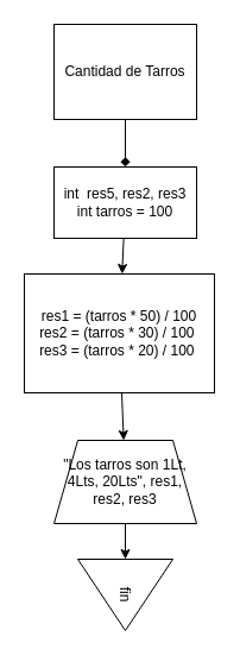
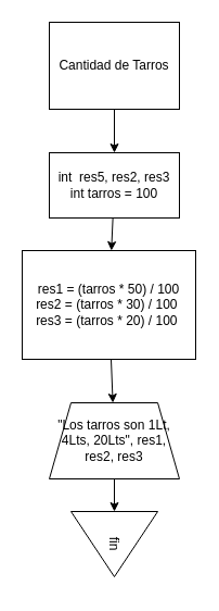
  <mxCell id="0" />
  <mxCell id="1" parent="0" />
- <mxCell id="2" value="" style="edgeStyle=none;html=1;endArrow=diamond;" edge="1" parent="1" source="3" target="5"><mxGeometry relative="1" as="geometry" /></mxCell>
+ <mxCell id="2" value="" style="edgeStyle=none;html=1;" edge="1" parent="1" source="3" target="5"><mxGeometry relative="1" as="geometry" /></mxCell>
  <mxCell id="3" value="Cantidad de Tarros" style="whiteSpace=wrap;html=1;rounded=0;" vertex="1" parent="1"><mxGeometry x="45" y="20" width="120" height="80" as="geometry" /></mxCell>
  <mxCell id="4" style="edgeStyle=none;html=1;" edge="1" parent="1" source="5" target="7"><mxGeometry relative="1" as="geometry"><mxPoint x="105" y="230" as="targetPoint" /></mxGeometry></mxCell>
  <mxCell id="5" value="int&amp;nbsp; res5, res2, res3&lt;br&gt;int tarros = 100" style="whiteSpace=wrap;html=1;" vertex="1" parent="1"><mxGeometry x="45" y="140" width="120" height="60" as="geometry" /></mxCell>
  <mxCell id="6" style="edgeStyle=none;html=1;" edge="1" parent="1" source="7" target="9"><mxGeometry relative="1" as="geometry"><mxPoint x="105" y="350" as="targetPoint" /></mxGeometry></mxCell>
  <mxCell id="7" value="res1 = (tarros * 50) / 100&lt;br&gt;res2 = (tarros * 30) / 100&amp;nbsp;&lt;br&gt;res3 = (tarros * 20) / 100&amp;nbsp;" style="rounded=0;whiteSpace=wrap;html=1;" vertex="1" parent="1"><mxGeometry x="20" y="230" width="160" height="100" as="geometry" /></mxCell>
  <mxCell id="8" style="edgeStyle=none;html=1;" edge="1" parent="1" source="9" target="10"><mxGeometry relative="1" as="geometry"><mxPoint x="105" y="480" as="targetPoint" /></mxGeometry></mxCell>
  <mxCell id="9" value="&quot;Los tarros son 1Lt, 4Lts, 20Lts&quot;, res1, res2, res3" style="shape=trapezoid;perimeter=trapezoidPerimeter;whiteSpace=wrap;html=1;fixedSize=1;" vertex="1" parent="1"><mxGeometry x="45" y="370" width="120" height="70" as="geometry" /></mxCell>
  <mxCell id="10" value="fin" style="triangle;whiteSpace=wrap;html=1;rotation=90;" vertex="1" parent="1"><mxGeometry x="75" y="460" width="60" height="80" as="geometry" /></mxCell>
